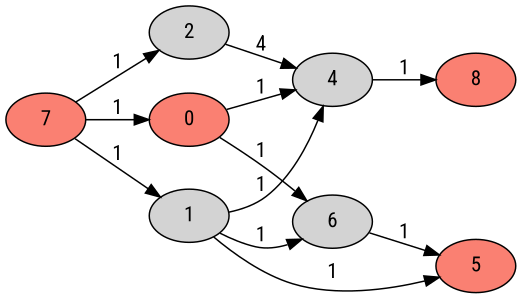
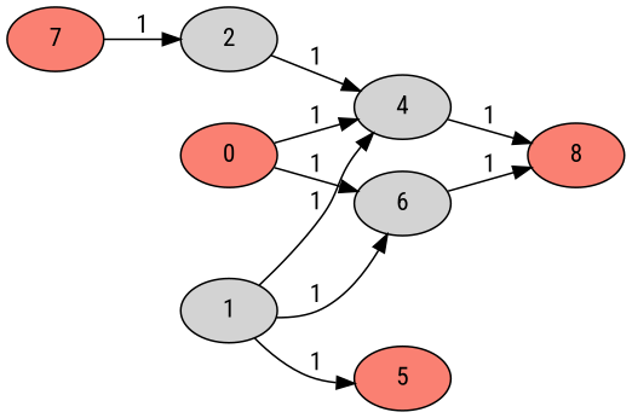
  digraph {
    fontname="Roboto Condensed"
    rankdir=LR
    node [fillcolor=lightgrey fontname="Roboto Condensed" style=filled]
    edge [fontname="Roboto Condensed"]
    1
    4
    5 [fillcolor=salmon]
    6
    8 [fillcolor=salmon]
    2
    n7 [fillcolor=salmon label=0]
    7 [fillcolor=salmon]
    1 -> 4 [label=1]
    1 -> 5 [label=1]
    1 -> 6 [label=1]
    4 -> 8 [label=1]
-   6 -> 5 [label=1]
-   2 -> 4 [label=4]
+   6 -> 8 [label=1]
+   2 -> 4 [label=1]
    n7 -> 4 [label=1]
    n7 -> 6 [label=1]
-   7 -> 1 [label=1]
    7 -> 2 [label=1]
-   7 -> n7 [label=1]
  }
